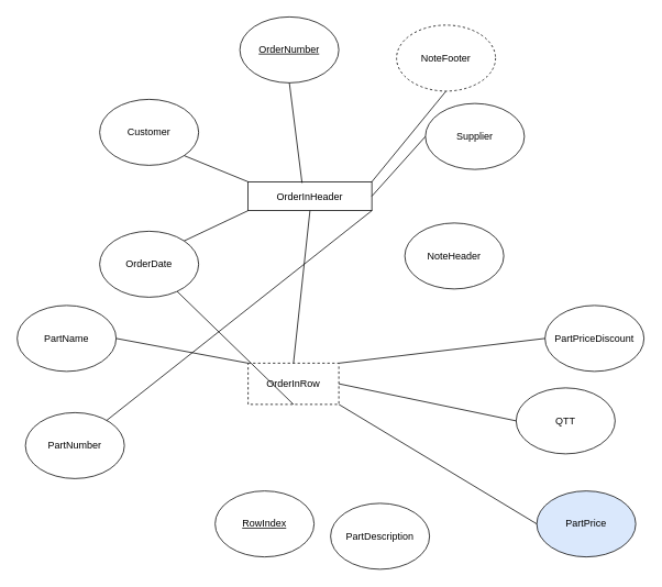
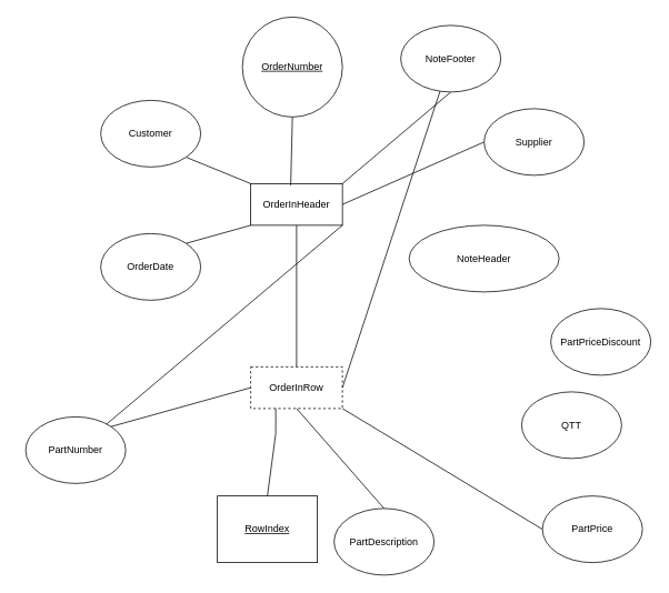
  <mxCell id="0" />
  <mxCell id="1" parent="0" />
- <mxCell id="2" value="OrderInHeader" style="html=1;whiteSpace=wrap;" parent="1" vertex="1"><mxGeometry x="300" y="220" width="150" height="35" as="geometry" /></mxCell>
+ <mxCell id="2" value="OrderInHeader" style="html=1;whiteSpace=wrap;" parent="1" vertex="1"><mxGeometry x="300" y="220" width="110" height="50" as="geometry" /></mxCell>
  <mxCell id="3" value="OrderInRow" style="html=1;whiteSpace=wrap;dashed=1;" parent="1" vertex="1"><mxGeometry x="300" y="440" width="110" height="50" as="geometry" /></mxCell>
- <mxCell id="4" value="&lt;u&gt;OrderNumber&lt;/u&gt;" style="ellipse;whiteSpace=wrap;html=1;" parent="1" vertex="1"><mxGeometry x="290" y="20" width="120" height="80" as="geometry" /></mxCell>
+ <mxCell id="4" value="&lt;u&gt;OrderNumber&lt;/u&gt;" style="ellipse;whiteSpace=wrap;html=1;" parent="1" vertex="1"><mxGeometry x="290" y="20" width="120" height="120" as="geometry" /></mxCell>
  <mxCell id="5" value="" style="endArrow=none;html=1;rounded=0;entryX=0.436;entryY=0.04;entryDx=0;entryDy=0;exitX=0.5;exitY=1;exitDx=0;exitDy=0;entryPerimeter=0;" parent="1" source="4" target="2" edge="1"><mxGeometry width="50" height="50" relative="1" as="geometry"><mxPoint x="280" y="330" as="sourcePoint" /><mxPoint x="330" y="280" as="targetPoint" /><Array as="points" /></mxGeometry></mxCell>
  <mxCell id="6" value="OrderDate" style="ellipse;whiteSpace=wrap;html=1;" parent="1" vertex="1"><mxGeometry x="120" y="280" width="120" height="80" as="geometry" /></mxCell>
  <mxCell id="7" value="" style="endArrow=none;html=1;rounded=0;entryX=0.5;entryY=1;entryDx=0;entryDy=0;exitX=0.5;exitY=0;exitDx=0;exitDy=0;" parent="1" source="3" target="2" edge="1"><mxGeometry width="50" height="50" relative="1" as="geometry"><mxPoint x="360" y="510" as="sourcePoint" /><mxPoint x="410" y="460" as="targetPoint" /></mxGeometry></mxCell>
  <mxCell id="8" value="" style="endArrow=none;html=1;rounded=0;exitX=1;exitY=0;exitDx=0;exitDy=0;entryX=0;entryY=1;entryDx=0;entryDy=0;" parent="1" source="6" target="2" edge="1"><mxGeometry width="50" height="50" relative="1" as="geometry"><mxPoint x="110" y="220" as="sourcePoint" /><mxPoint x="160" y="170" as="targetPoint" /></mxGeometry></mxCell>
- <mxCell id="9" value="&lt;u&gt;RowIndex&lt;/u&gt;" style="ellipse;whiteSpace=wrap;html=1;" parent="1" vertex="1"><mxGeometry x="260" y="595" width="120" height="80" as="geometry" /></mxCell>
+ <mxCell id="9" value="&lt;u&gt;RowIndex&lt;/u&gt;" style="whiteSpace=wrap;html=1;rounded=0;" parent="1" vertex="1"><mxGeometry x="260" y="595" width="120" height="80" as="geometry" /></mxCell>
  <mxCell id="10" value="" style="endArrow=none;html=1;rounded=0;exitX=1;exitY=0;exitDx=0;exitDy=0;entryX=0.5;entryY=1;entryDx=0;entryDy=0;" parent="1" source="2" target="22" edge="1"><mxGeometry width="50" height="50" relative="1" as="geometry"><mxPoint x="450" y="170" as="sourcePoint" /><mxPoint x="500" y="120" as="targetPoint" /></mxGeometry></mxCell>
  <mxCell id="11" value="" style="endArrow=none;html=1;rounded=0;exitX=1;exitY=0.5;exitDx=0;exitDy=0;entryX=0;entryY=0.5;entryDx=0;entryDy=0;" parent="1" source="2" target="21" edge="1"><mxGeometry width="50" height="50" relative="1" as="geometry"><mxPoint x="410" y="220" as="sourcePoint" /><mxPoint x="620" y="160" as="targetPoint" /></mxGeometry></mxCell>
+ <mxCell id="12" value="" style="endArrow=none;html=1;rounded=0;exitX=0.5;exitY=0;exitDx=0;exitDy=0;entryX=0.273;entryY=1;entryDx=0;entryDy=0;entryPerimeter=0;" parent="1" source="9" target="3" edge="1"><mxGeometry width="50" height="50" relative="1" as="geometry"><mxPoint x="360" y="610" as="sourcePoint" /><mxPoint x="330" y="500" as="targetPoint" /><Array as="points"><mxPoint x="330" y="520" /></Array></mxGeometry></mxCell>
  <mxCell id="13" value="PartNumber" style="ellipse;whiteSpace=wrap;html=1;" parent="1" vertex="1"><mxGeometry x="30" y="500" width="120" height="80" as="geometry" /></mxCell>
- <mxCell id="14" value="PartName" style="ellipse;whiteSpace=wrap;html=1;" parent="1" vertex="1"><mxGeometry x="20" y="370" width="120" height="80" as="geometry" /></mxCell>
  <mxCell id="15" value="PartPriceDiscount" style="ellipse;whiteSpace=wrap;html=1;" parent="1" vertex="1"><mxGeometry x="660" y="370" width="120" height="80" as="geometry" /></mxCell>
  <mxCell id="16" value="QTT" style="ellipse;whiteSpace=wrap;html=1;" parent="1" vertex="1"><mxGeometry x="625" y="470" width="120" height="80" as="geometry" /></mxCell>
- <mxCell id="17" value="PartPrice" style="ellipse;whiteSpace=wrap;html=1;fillColor=#dae8fc;" parent="1" vertex="1"><mxGeometry x="650" y="595" width="120" height="80" as="geometry" /></mxCell>
+ <mxCell id="17" value="PartPrice" style="ellipse;whiteSpace=wrap;html=1;" parent="1" vertex="1"><mxGeometry x="650" y="595" width="120" height="80" as="geometry" /></mxCell>
  <mxCell id="18" value="PartDescription" style="ellipse;whiteSpace=wrap;html=1;" parent="1" vertex="1"><mxGeometry x="400" y="610" width="120" height="80" as="geometry" /></mxCell>
  <mxCell id="19" value="Customer" style="ellipse;whiteSpace=wrap;html=1;" parent="1" vertex="1"><mxGeometry x="120" y="120" width="120" height="80" as="geometry" /></mxCell>
- <mxCell id="20" value="NoteHeader" style="ellipse;whiteSpace=wrap;html=1;" parent="1" vertex="1"><mxGeometry x="490" y="270" width="120" height="80" as="geometry" /></mxCell>
- <mxCell id="21" value="Supplier" style="ellipse;whiteSpace=wrap;html=1;" parent="1" vertex="1"><mxGeometry x="515" y="125" width="120" height="80" as="geometry" /></mxCell>
- <mxCell id="22" value="NoteFooter" style="ellipse;whiteSpace=wrap;html=1;dashed=1;" parent="1" vertex="1"><mxGeometry x="480" y="30" width="120" height="80" as="geometry" /></mxCell>
+ <mxCell id="20" value="NoteHeader" style="ellipse;whiteSpace=wrap;html=1;" parent="1" vertex="1"><mxGeometry x="490" y="270" width="180" height="80" as="geometry" /></mxCell>
+ <mxCell id="21" value="Supplier" style="ellipse;whiteSpace=wrap;html=1;" parent="1" vertex="1"><mxGeometry x="580" y="130" width="120" height="80" as="geometry" /></mxCell>
+ <mxCell id="22" value="NoteFooter" style="ellipse;whiteSpace=wrap;html=1;" parent="1" vertex="1"><mxGeometry x="480" y="30" width="120" height="80" as="geometry" /></mxCell>
  <mxCell id="23" value="" style="endArrow=none;html=1;rounded=0;exitX=0;exitY=0;exitDx=0;exitDy=0;entryX=1;entryY=1;entryDx=0;entryDy=0;" parent="1" source="2" target="19" edge="1"><mxGeometry width="50" height="50" relative="1" as="geometry"><mxPoint x="420" y="230" as="sourcePoint" /><mxPoint x="550" y="120" as="targetPoint" /></mxGeometry></mxCell>
  <mxCell id="24" value="" style="endArrow=none;html=1;rounded=0;exitX=1;exitY=1;exitDx=0;exitDy=0;" parent="1" source="2" target="13" edge="1"><mxGeometry width="50" height="50" relative="1" as="geometry"><mxPoint x="430" y="240" as="sourcePoint" /><mxPoint x="560" y="130" as="targetPoint" /></mxGeometry></mxCell>
- <mxCell id="25" value="" style="endArrow=none;html=1;rounded=0;exitX=0;exitY=0;exitDx=0;exitDy=0;entryX=1;entryY=0.5;entryDx=0;entryDy=0;" parent="1" source="3" target="14" edge="1"><mxGeometry width="50" height="50" relative="1" as="geometry"><mxPoint x="470" y="520" as="sourcePoint" /><mxPoint x="150" y="430" as="targetPoint" /></mxGeometry></mxCell>
- <mxCell id="27" value="" style="endArrow=none;html=1;rounded=0;exitX=1;exitY=0;exitDx=0;exitDy=0;entryX=0;entryY=0.5;entryDx=0;entryDy=0;" parent="1" source="3" target="15" edge="1"><mxGeometry width="50" height="50" relative="1" as="geometry"><mxPoint x="490" y="540" as="sourcePoint" /><mxPoint x="620" y="430" as="targetPoint" /></mxGeometry></mxCell>
- <mxCell id="28" value="" style="endArrow=none;html=1;rounded=0;exitX=1;exitY=0.5;exitDx=0;exitDy=0;entryX=0;entryY=0.5;entryDx=0;entryDy=0;" parent="1" source="3" target="16" edge="1"><mxGeometry width="50" height="50" relative="1" as="geometry"><mxPoint x="500" y="550" as="sourcePoint" /><mxPoint x="680" y="470" as="targetPoint" /></mxGeometry></mxCell>
+ <mxCell id="26" value="" style="endArrow=none;html=1;rounded=0;entryX=0;entryY=0.5;entryDx=0;entryDy=0;exitX=1;exitY=0;exitDx=0;exitDy=0;" parent="1" source="13" target="3" edge="1"><mxGeometry width="50" height="50" relative="1" as="geometry"><mxPoint x="100" y="490" as="sourcePoint" /><mxPoint x="610" y="420" as="targetPoint" /></mxGeometry></mxCell>
+ <mxCell id="28" value="" style="endArrow=none;html=1;rounded=0;exitX=1;exitY=0.5;exitDx=0;exitDy=0;" parent="1" source="3" target="22" edge="1"><mxGeometry width="50" height="50" relative="1" as="geometry"><mxPoint x="500" y="550" as="sourcePoint" /><mxPoint x="680" y="470" as="targetPoint" /></mxGeometry></mxCell>
  <mxCell id="29" value="" style="endArrow=none;html=1;rounded=0;exitX=1;exitY=1;exitDx=0;exitDy=0;entryX=0;entryY=0.5;entryDx=0;entryDy=0;" parent="1" source="3" target="17" edge="1"><mxGeometry width="50" height="50" relative="1" as="geometry"><mxPoint x="510" y="560" as="sourcePoint" /><mxPoint x="650" y="540" as="targetPoint" /></mxGeometry></mxCell>
- <mxCell id="30" value="" style="endArrow=none;html=1;rounded=0;exitX=0.5;exitY=1;exitDx=0;exitDy=0;" parent="1" source="3" target="6" edge="1"><mxGeometry width="50" height="50" relative="1" as="geometry"><mxPoint x="520" y="570" as="sourcePoint" /><mxPoint x="355" y="570" as="targetPoint" /></mxGeometry></mxCell>
+ <mxCell id="30" value="" style="endArrow=none;html=1;rounded=0;exitX=0.5;exitY=1;exitDx=0;exitDy=0;entryX=0.5;entryY=0;entryDx=0;entryDy=0;" parent="1" source="3" target="18" edge="1"><mxGeometry width="50" height="50" relative="1" as="geometry"><mxPoint x="520" y="570" as="sourcePoint" /><mxPoint x="355" y="570" as="targetPoint" /></mxGeometry></mxCell>
